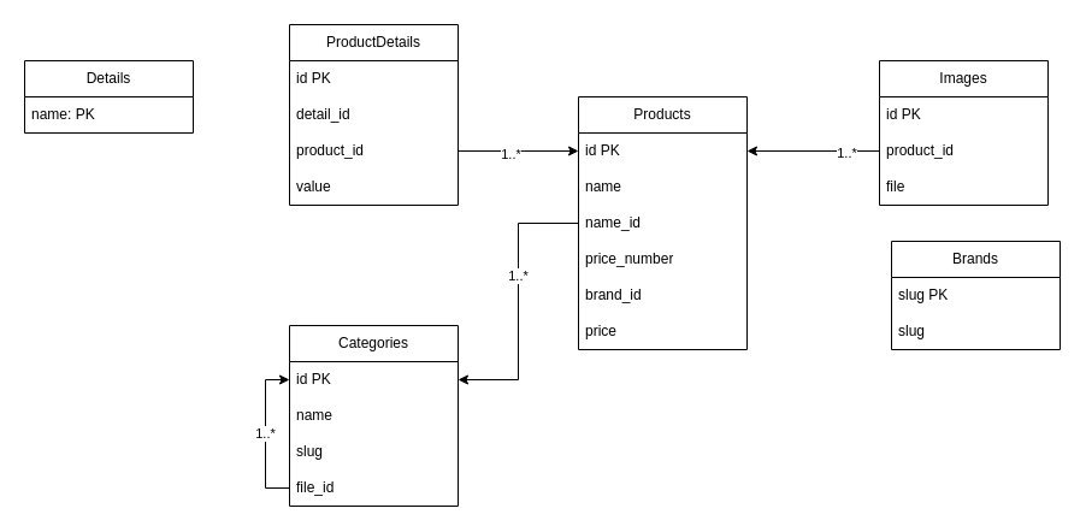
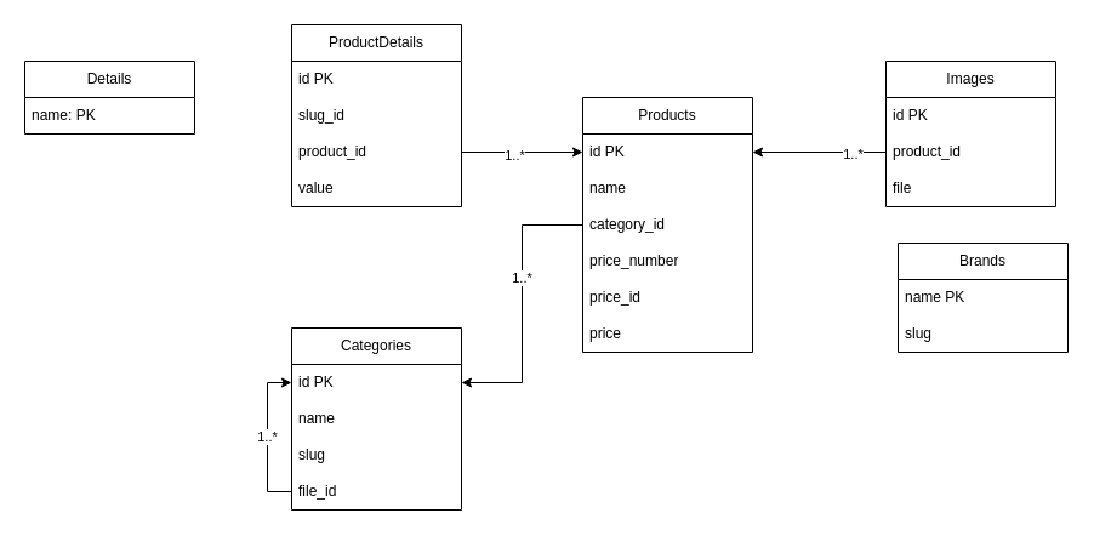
  <mxCell id="0" />
  <mxCell id="1" parent="0" />
  <mxCell id="2" value="Products" style="swimlane;fontStyle=0;childLayout=stackLayout;horizontal=1;startSize=30;horizontalStack=0;resizeParent=1;resizeParentMax=0;resizeLast=0;collapsible=1;marginBottom=0;whiteSpace=wrap;html=1;" vertex="1" parent="1"><mxGeometry x="480" y="80" width="140" height="210" as="geometry" /></mxCell>
  <mxCell id="3" value="id PK" style="text;strokeColor=none;fillColor=none;align=left;verticalAlign=middle;spacingLeft=4;spacingRight=4;overflow=hidden;points=[[0,0.5],[1,0.5]];portConstraint=eastwest;rotatable=0;whiteSpace=wrap;html=1;" vertex="1" parent="2"><mxGeometry y="30" width="140" height="30" as="geometry" /></mxCell>
  <mxCell id="4" value="name" style="text;strokeColor=none;fillColor=none;align=left;verticalAlign=middle;spacingLeft=4;spacingRight=4;overflow=hidden;points=[[0,0.5],[1,0.5]];portConstraint=eastwest;rotatable=0;whiteSpace=wrap;html=1;" vertex="1" parent="2"><mxGeometry y="60" width="140" height="30" as="geometry" /></mxCell>
- <mxCell id="5" value="name_id" style="text;strokeColor=none;fillColor=none;align=left;verticalAlign=middle;spacingLeft=4;spacingRight=4;overflow=hidden;points=[[0,0.5],[1,0.5]];portConstraint=eastwest;rotatable=0;whiteSpace=wrap;html=1;" vertex="1" parent="2"><mxGeometry y="90" width="140" height="30" as="geometry" /></mxCell>
+ <mxCell id="5" value="category_id" style="text;strokeColor=none;fillColor=none;align=left;verticalAlign=middle;spacingLeft=4;spacingRight=4;overflow=hidden;points=[[0,0.5],[1,0.5]];portConstraint=eastwest;rotatable=0;whiteSpace=wrap;html=1;" vertex="1" parent="2"><mxGeometry y="90" width="140" height="30" as="geometry" /></mxCell>
  <mxCell id="6" value="price_number" style="text;strokeColor=none;fillColor=none;align=left;verticalAlign=middle;spacingLeft=4;spacingRight=4;overflow=hidden;points=[[0,0.5],[1,0.5]];portConstraint=eastwest;rotatable=0;whiteSpace=wrap;html=1;" vertex="1" parent="2"><mxGeometry y="120" width="140" height="30" as="geometry" /></mxCell>
- <mxCell id="7" value="brand_id" style="text;strokeColor=none;fillColor=none;align=left;verticalAlign=middle;spacingLeft=4;spacingRight=4;overflow=hidden;points=[[0,0.5],[1,0.5]];portConstraint=eastwest;rotatable=0;whiteSpace=wrap;html=1;" vertex="1" parent="2"><mxGeometry y="150" width="140" height="30" as="geometry" /></mxCell>
+ <mxCell id="7" value="price_id" style="text;strokeColor=none;fillColor=none;align=left;verticalAlign=middle;spacingLeft=4;spacingRight=4;overflow=hidden;points=[[0,0.5],[1,0.5]];portConstraint=eastwest;rotatable=0;whiteSpace=wrap;html=1;" vertex="1" parent="2"><mxGeometry y="150" width="140" height="30" as="geometry" /></mxCell>
  <mxCell id="8" value="price" style="text;strokeColor=none;fillColor=none;align=left;verticalAlign=middle;spacingLeft=4;spacingRight=4;overflow=hidden;points=[[0,0.5],[1,0.5]];portConstraint=eastwest;rotatable=0;whiteSpace=wrap;html=1;" vertex="1" parent="2"><mxGeometry y="180" width="140" height="30" as="geometry" /></mxCell>
  <mxCell id="9" value="Categories" style="swimlane;fontStyle=0;childLayout=stackLayout;horizontal=1;startSize=30;horizontalStack=0;resizeParent=1;resizeParentMax=0;resizeLast=0;collapsible=1;marginBottom=0;whiteSpace=wrap;html=1;" vertex="1" parent="1"><mxGeometry x="240" y="270" width="140" height="150" as="geometry" /></mxCell>
  <mxCell id="10" value="id PK" style="text;strokeColor=none;fillColor=none;align=left;verticalAlign=middle;spacingLeft=4;spacingRight=4;overflow=hidden;points=[[0,0.5],[1,0.5]];portConstraint=eastwest;rotatable=0;whiteSpace=wrap;html=1;" vertex="1" parent="9"><mxGeometry y="30" width="140" height="30" as="geometry" /></mxCell>
  <mxCell id="11" value="name" style="text;strokeColor=none;fillColor=none;align=left;verticalAlign=middle;spacingLeft=4;spacingRight=4;overflow=hidden;points=[[0,0.5],[1,0.5]];portConstraint=eastwest;rotatable=0;whiteSpace=wrap;html=1;" vertex="1" parent="9"><mxGeometry y="60" width="140" height="30" as="geometry" /></mxCell>
  <mxCell id="12" value="slug" style="text;strokeColor=none;fillColor=none;align=left;verticalAlign=middle;spacingLeft=4;spacingRight=4;overflow=hidden;points=[[0,0.5],[1,0.5]];portConstraint=eastwest;rotatable=0;whiteSpace=wrap;html=1;" vertex="1" parent="9"><mxGeometry y="90" width="140" height="30" as="geometry" /></mxCell>
  <mxCell id="13" value="1..*" style="edgeStyle=orthogonalEdgeStyle;rounded=0;orthogonalLoop=1;jettySize=auto;html=1;entryX=0;entryY=0.5;entryDx=0;entryDy=0;" edge="1" parent="9" source="14" target="10"><mxGeometry relative="1" as="geometry" /></mxCell>
  <mxCell id="14" value="file_id" style="text;strokeColor=none;fillColor=none;align=left;verticalAlign=middle;spacingLeft=4;spacingRight=4;overflow=hidden;points=[[0,0.5],[1,0.5]];portConstraint=eastwest;rotatable=0;whiteSpace=wrap;html=1;" vertex="1" parent="9"><mxGeometry y="120" width="140" height="30" as="geometry" /></mxCell>
  <mxCell id="15" style="edgeStyle=orthogonalEdgeStyle;rounded=0;orthogonalLoop=1;jettySize=auto;html=1;entryX=1;entryY=0.5;entryDx=0;entryDy=0;" edge="1" parent="1" source="5" target="10"><mxGeometry relative="1" as="geometry" /></mxCell>
  <mxCell id="16" value="1..*" style="edgeLabel;html=1;align=center;verticalAlign=middle;resizable=0;points=[];" vertex="1" connectable="0" parent="15"><mxGeometry x="-0.194" y="-1" relative="1" as="geometry"><mxPoint as="offset" /></mxGeometry></mxCell>
  <mxCell id="17" value="Brands" style="swimlane;fontStyle=0;childLayout=stackLayout;horizontal=1;startSize=30;horizontalStack=0;resizeParent=1;resizeParentMax=0;resizeLast=0;collapsible=1;marginBottom=0;whiteSpace=wrap;html=1;" vertex="1" parent="1"><mxGeometry x="740" y="200" width="140" height="90" as="geometry" /></mxCell>
- <mxCell id="18" value="slug PK" style="text;strokeColor=none;fillColor=none;align=left;verticalAlign=middle;spacingLeft=4;spacingRight=4;overflow=hidden;points=[[0,0.5],[1,0.5]];portConstraint=eastwest;rotatable=0;whiteSpace=wrap;html=1;" vertex="1" parent="17"><mxGeometry y="30" width="140" height="30" as="geometry" /></mxCell>
+ <mxCell id="18" value="name PK" style="text;strokeColor=none;fillColor=none;align=left;verticalAlign=middle;spacingLeft=4;spacingRight=4;overflow=hidden;points=[[0,0.5],[1,0.5]];portConstraint=eastwest;rotatable=0;whiteSpace=wrap;html=1;" vertex="1" parent="17"><mxGeometry y="30" width="140" height="30" as="geometry" /></mxCell>
  <mxCell id="19" value="slug" style="text;strokeColor=none;fillColor=none;align=left;verticalAlign=middle;spacingLeft=4;spacingRight=4;overflow=hidden;points=[[0,0.5],[1,0.5]];portConstraint=eastwest;rotatable=0;whiteSpace=wrap;html=1;" vertex="1" parent="17"><mxGeometry y="60" width="140" height="30" as="geometry" /></mxCell>
  <mxCell id="20" value="Details" style="swimlane;fontStyle=0;childLayout=stackLayout;horizontal=1;startSize=30;horizontalStack=0;resizeParent=1;resizeParentMax=0;resizeLast=0;collapsible=1;marginBottom=0;whiteSpace=wrap;html=1;" vertex="1" parent="1"><mxGeometry x="20" y="50" width="140" height="60" as="geometry" /></mxCell>
  <mxCell id="21" value="name: PK" style="text;strokeColor=none;fillColor=none;align=left;verticalAlign=middle;spacingLeft=4;spacingRight=4;overflow=hidden;points=[[0,0.5],[1,0.5]];portConstraint=eastwest;rotatable=0;whiteSpace=wrap;html=1;" vertex="1" parent="20"><mxGeometry y="30" width="140" height="30" as="geometry" /></mxCell>
  <mxCell id="22" value="ProductDetails" style="swimlane;fontStyle=0;childLayout=stackLayout;horizontal=1;startSize=30;horizontalStack=0;resizeParent=1;resizeParentMax=0;resizeLast=0;collapsible=1;marginBottom=0;whiteSpace=wrap;html=1;" vertex="1" parent="1"><mxGeometry x="240" y="20" width="140" height="150" as="geometry" /></mxCell>
  <mxCell id="23" value="id PK" style="text;strokeColor=none;fillColor=none;align=left;verticalAlign=middle;spacingLeft=4;spacingRight=4;overflow=hidden;points=[[0,0.5],[1,0.5]];portConstraint=eastwest;rotatable=0;whiteSpace=wrap;html=1;" vertex="1" parent="22"><mxGeometry y="30" width="140" height="30" as="geometry" /></mxCell>
- <mxCell id="24" value="detail_id" style="text;strokeColor=none;fillColor=none;align=left;verticalAlign=middle;spacingLeft=4;spacingRight=4;overflow=hidden;points=[[0,0.5],[1,0.5]];portConstraint=eastwest;rotatable=0;whiteSpace=wrap;html=1;" vertex="1" parent="22"><mxGeometry y="60" width="140" height="30" as="geometry" /></mxCell>
+ <mxCell id="24" value="slug_id" style="text;strokeColor=none;fillColor=none;align=left;verticalAlign=middle;spacingLeft=4;spacingRight=4;overflow=hidden;points=[[0,0.5],[1,0.5]];portConstraint=eastwest;rotatable=0;whiteSpace=wrap;html=1;" vertex="1" parent="22"><mxGeometry y="60" width="140" height="30" as="geometry" /></mxCell>
  <mxCell id="25" value="product_id" style="text;strokeColor=none;fillColor=none;align=left;verticalAlign=middle;spacingLeft=4;spacingRight=4;overflow=hidden;points=[[0,0.5],[1,0.5]];portConstraint=eastwest;rotatable=0;whiteSpace=wrap;html=1;" vertex="1" parent="22"><mxGeometry y="90" width="140" height="30" as="geometry" /></mxCell>
  <mxCell id="26" value="value" style="text;strokeColor=none;fillColor=none;align=left;verticalAlign=middle;spacingLeft=4;spacingRight=4;overflow=hidden;points=[[0,0.5],[1,0.5]];portConstraint=eastwest;rotatable=0;whiteSpace=wrap;html=1;" vertex="1" parent="22"><mxGeometry y="120" width="140" height="30" as="geometry" /></mxCell>
  <mxCell id="27" style="edgeStyle=orthogonalEdgeStyle;rounded=0;orthogonalLoop=1;jettySize=auto;html=1;entryX=0;entryY=0.5;entryDx=0;entryDy=0;jumpStyle=arc;" edge="1" parent="1" source="25" target="3"><mxGeometry relative="1" as="geometry" /></mxCell>
  <mxCell id="28" value="1..*" style="edgeLabel;html=1;align=center;verticalAlign=middle;resizable=0;points=[];" vertex="1" connectable="0" parent="27"><mxGeometry x="-0.138" y="-2" relative="1" as="geometry"><mxPoint as="offset" /></mxGeometry></mxCell>
  <mxCell id="29" value="Images" style="swimlane;fontStyle=0;childLayout=stackLayout;horizontal=1;startSize=30;horizontalStack=0;resizeParent=1;resizeParentMax=0;resizeLast=0;collapsible=1;marginBottom=0;whiteSpace=wrap;html=1;" vertex="1" parent="1"><mxGeometry x="730" y="50" width="140" height="120" as="geometry" /></mxCell>
  <mxCell id="30" value="id PK" style="text;strokeColor=none;fillColor=none;align=left;verticalAlign=middle;spacingLeft=4;spacingRight=4;overflow=hidden;points=[[0,0.5],[1,0.5]];portConstraint=eastwest;rotatable=0;whiteSpace=wrap;html=1;" vertex="1" parent="29"><mxGeometry y="30" width="140" height="30" as="geometry" /></mxCell>
  <mxCell id="31" value="product_id" style="text;strokeColor=none;fillColor=none;align=left;verticalAlign=middle;spacingLeft=4;spacingRight=4;overflow=hidden;points=[[0,0.5],[1,0.5]];portConstraint=eastwest;rotatable=0;whiteSpace=wrap;html=1;" vertex="1" parent="29"><mxGeometry y="60" width="140" height="30" as="geometry" /></mxCell>
  <mxCell id="32" value="file" style="text;strokeColor=none;fillColor=none;align=left;verticalAlign=middle;spacingLeft=4;spacingRight=4;overflow=hidden;points=[[0,0.5],[1,0.5]];portConstraint=eastwest;rotatable=0;whiteSpace=wrap;html=1;" vertex="1" parent="29"><mxGeometry y="90" width="140" height="30" as="geometry" /></mxCell>
  <mxCell id="33" style="edgeStyle=orthogonalEdgeStyle;rounded=0;orthogonalLoop=1;jettySize=auto;html=1;entryX=1;entryY=0.5;entryDx=0;entryDy=0;" edge="1" parent="1" source="31" target="3"><mxGeometry relative="1" as="geometry" /></mxCell>
  <mxCell id="34" value="1..*" style="edgeLabel;html=1;align=center;verticalAlign=middle;resizable=0;points=[];" vertex="1" connectable="0" parent="33"><mxGeometry x="-0.483" y="1" relative="1" as="geometry"><mxPoint as="offset" /></mxGeometry></mxCell>
